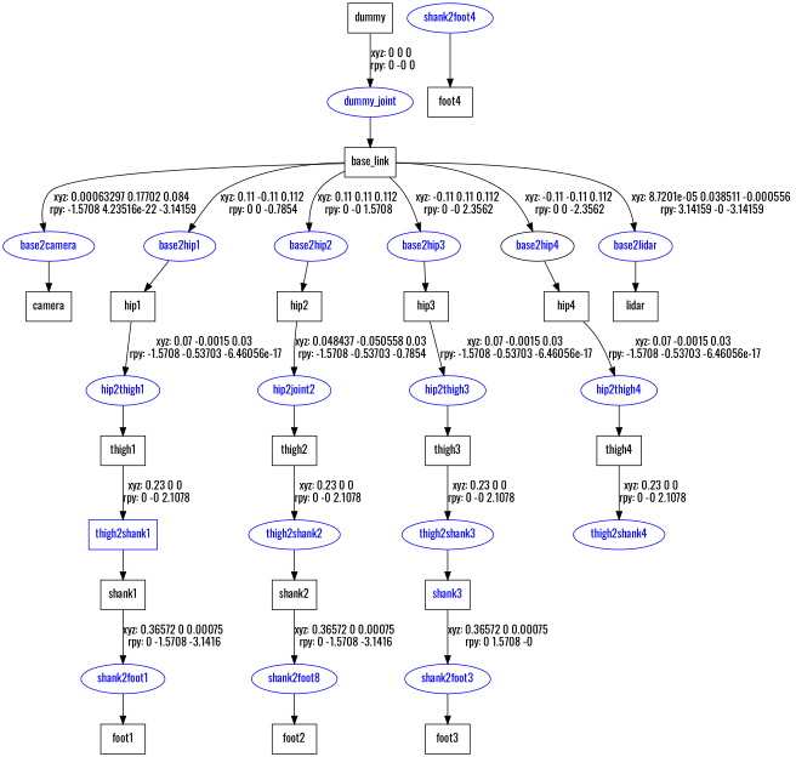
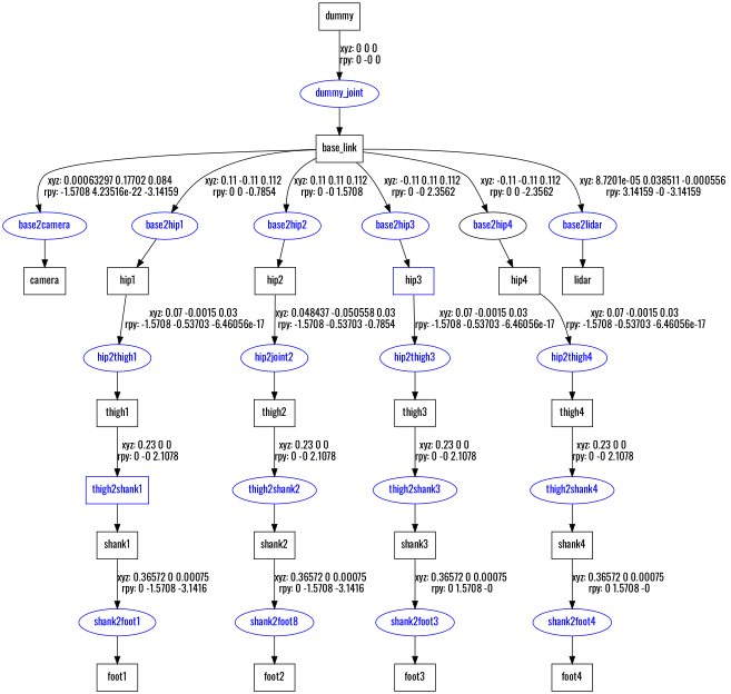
  digraph {
    fontname=Oswald
    node [fontname=Oswald shape=box]
    edge [fontname=Oswald]
    n1 [label=dummy]
    dummy_joint [color=blue fontcolor=blue shape=ellipse]
    n3 [label=base_link]
    base2camera [color=blue fontcolor=blue shape=ellipse]
    base2hip1 [color=blue fontcolor=blue shape=ellipse]
    base2hip2 [color=blue fontcolor=blue shape=ellipse]
    base2hip3 [color=blue fontcolor=blue shape=ellipse]
    base2hip4 [color=black fontcolor=blue shape=ellipse]
    base2lidar [color=blue fontcolor=blue shape=ellipse]
    n10 [label=camera]
    n11 [label=hip1]
    n12 [label=hip2]
-   n13 [label=hip3]
+   n13 [label=hip3 color=blue]
    n14 [label=hip4]
    n15 [label=lidar]
    hip2thigh1 [color=blue fontcolor=blue shape=ellipse]
    n17 [label=thigh1]
    thigh2shank1 [color=blue fontcolor=blue]
    n19 [label=shank1]
    shank2foot1 [color=blue fontcolor=blue shape=ellipse]
    n21 [label=foot1]
    n22 [color=blue fontcolor=blue label=hip2joint2 shape=ellipse]
    n23 [label=thigh2]
    thigh2shank2 [color=blue fontcolor=blue shape=ellipse]
    n25 [label=shank2]
    n26 [color=blue fontcolor=blue label=shank2foot8 shape=ellipse]
    n27 [label=foot2]
    hip2thigh3 [color=blue fontcolor=blue shape=ellipse]
    n29 [label=thigh3]
    thigh2shank3 [color=blue fontcolor=blue shape=ellipse]
-   n31 [label=shank3 fontcolor=blue]
+   n31 [label=shank3]
    shank2foot3 [color=blue fontcolor=blue shape=ellipse]
    n33 [label=foot3]
    hip2thigh4 [color=blue fontcolor=blue shape=ellipse]
    n35 [label=thigh4]
    thigh2shank4 [color=blue fontcolor=blue shape=ellipse]
+   n37 [label=shank4]
    shank2foot4 [color=blue fontcolor=blue shape=ellipse]
    n39 [label=foot4]
    n1 -> dummy_joint [label="xyz: 0 0 0 \nrpy: 0 -0 0"]
    dummy_joint -> n3
    n3 -> base2camera [label="xyz: 0.00063297 0.17702 0.084 \nrpy: -1.5708 4.23516e-22 -3.14159"]
    n3 -> base2hip1 [label="xyz: 0.11 -0.11 0.112 \nrpy: 0 0 -0.7854"]
    n3 -> base2hip2 [label="xyz: 0.11 0.11 0.112 \nrpy: 0 -0 1.5708"]
    n3 -> base2hip3 [label="xyz: -0.11 0.11 0.112 \nrpy: 0 -0 2.3562"]
    n3 -> base2hip4 [label="xyz: -0.11 -0.11 0.112 \nrpy: 0 0 -2.3562"]
    n3 -> base2lidar [label="xyz: 8.7201e-05 0.038511 -0.000556 \nrpy: 3.14159 -0 -3.14159"]
    base2camera -> n10
    base2hip1 -> n11
    base2hip2 -> n12
    base2hip3 -> n13
    base2hip4 -> n14
    base2lidar -> n15
    n11 -> hip2thigh1 [label="xyz: 0.07 -0.0015 0.03 \nrpy: -1.5708 -0.53703 -6.46056e-17"]
    n12 -> n22 [label="xyz: 0.048437 -0.050558 0.03 \nrpy: -1.5708 -0.53703 -0.7854"]
    n13 -> hip2thigh3 [label="xyz: 0.07 -0.0015 0.03 \nrpy: -1.5708 -0.53703 -6.46056e-17"]
    n14 -> hip2thigh4 [label="xyz: 0.07 -0.0015 0.03 \nrpy: -1.5708 -0.53703 -6.46056e-17"]
    hip2thigh1 -> n17
    n17 -> thigh2shank1 [label="xyz: 0.23 0 0 \nrpy: 0 -0 2.1078"]
    thigh2shank1 -> n19
    n19 -> shank2foot1 [label="xyz: 0.36572 0 0.00075 \nrpy: 0 -1.5708 -3.1416"]
    shank2foot1 -> n21
    n22 -> n23
    n23 -> thigh2shank2 [label="xyz: 0.23 0 0 \nrpy: 0 -0 2.1078"]
    thigh2shank2 -> n25
    n25 -> n26 [label="xyz: 0.36572 0 0.00075 \nrpy: 0 -1.5708 -3.1416"]
    n26 -> n27
    hip2thigh3 -> n29
    n29 -> thigh2shank3 [label="xyz: 0.23 0 0 \nrpy: 0 -0 2.1078"]
    thigh2shank3 -> n31
    n31 -> shank2foot3 [label="xyz: 0.36572 0 0.00075 \nrpy: 0 1.5708 -0"]
    shank2foot3 -> n33
    hip2thigh4 -> n35
    n35 -> thigh2shank4 [label="xyz: 0.23 0 0 \nrpy: 0 -0 2.1078"]
+   thigh2shank4 -> n37
+   n37 -> shank2foot4 [label="xyz: 0.36572 0 0.00075 \nrpy: 0 1.5708 -0"]
    shank2foot4 -> n39
  }
